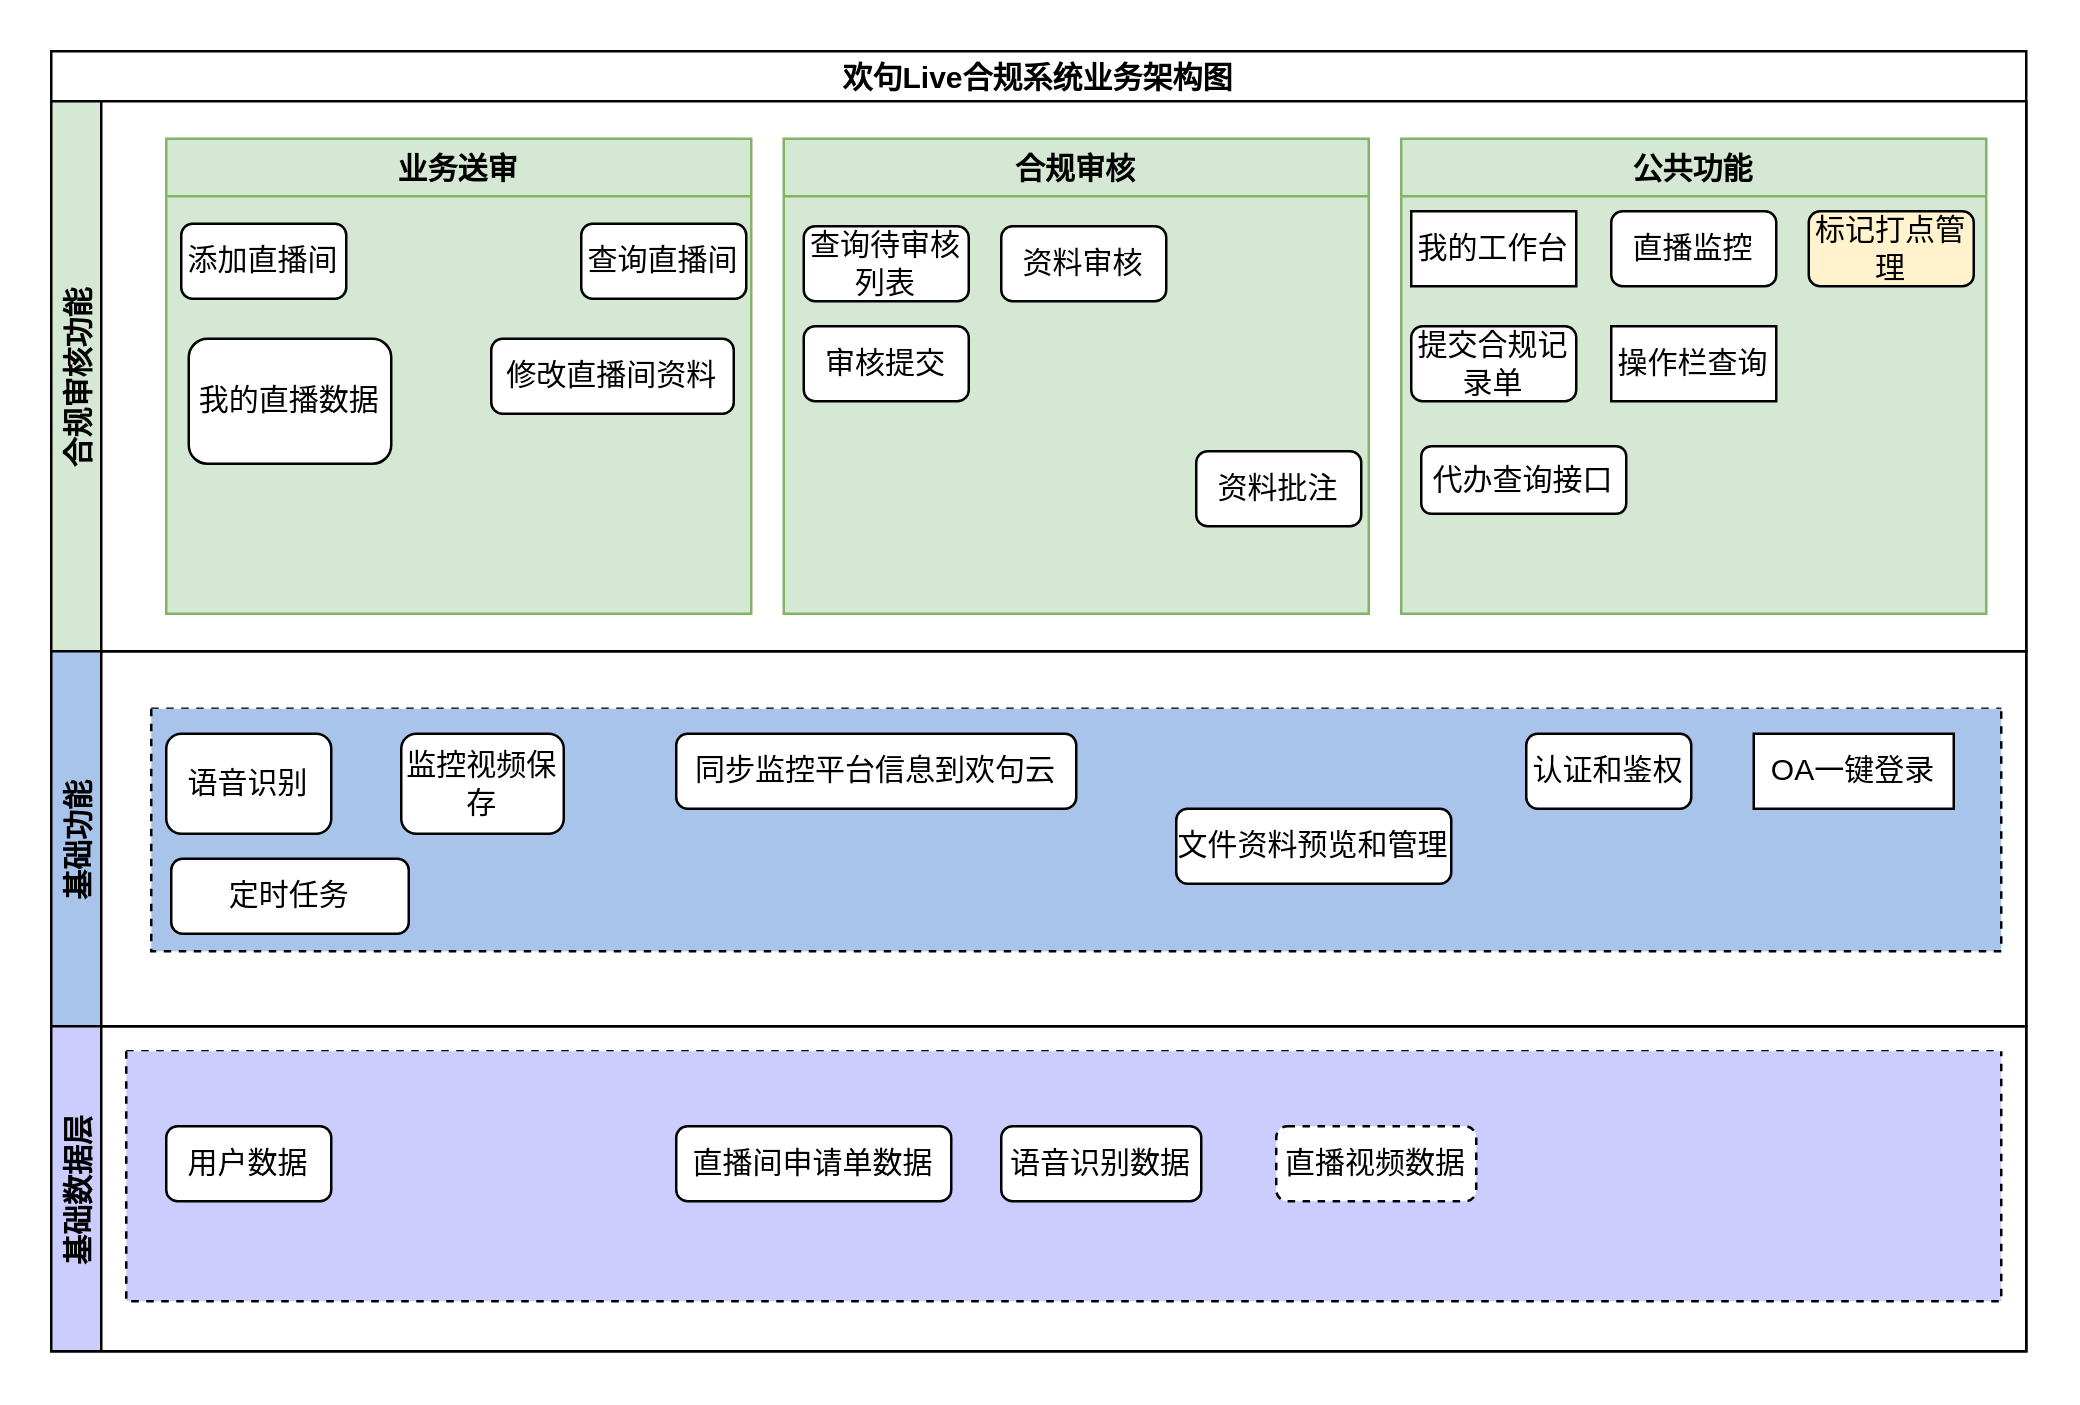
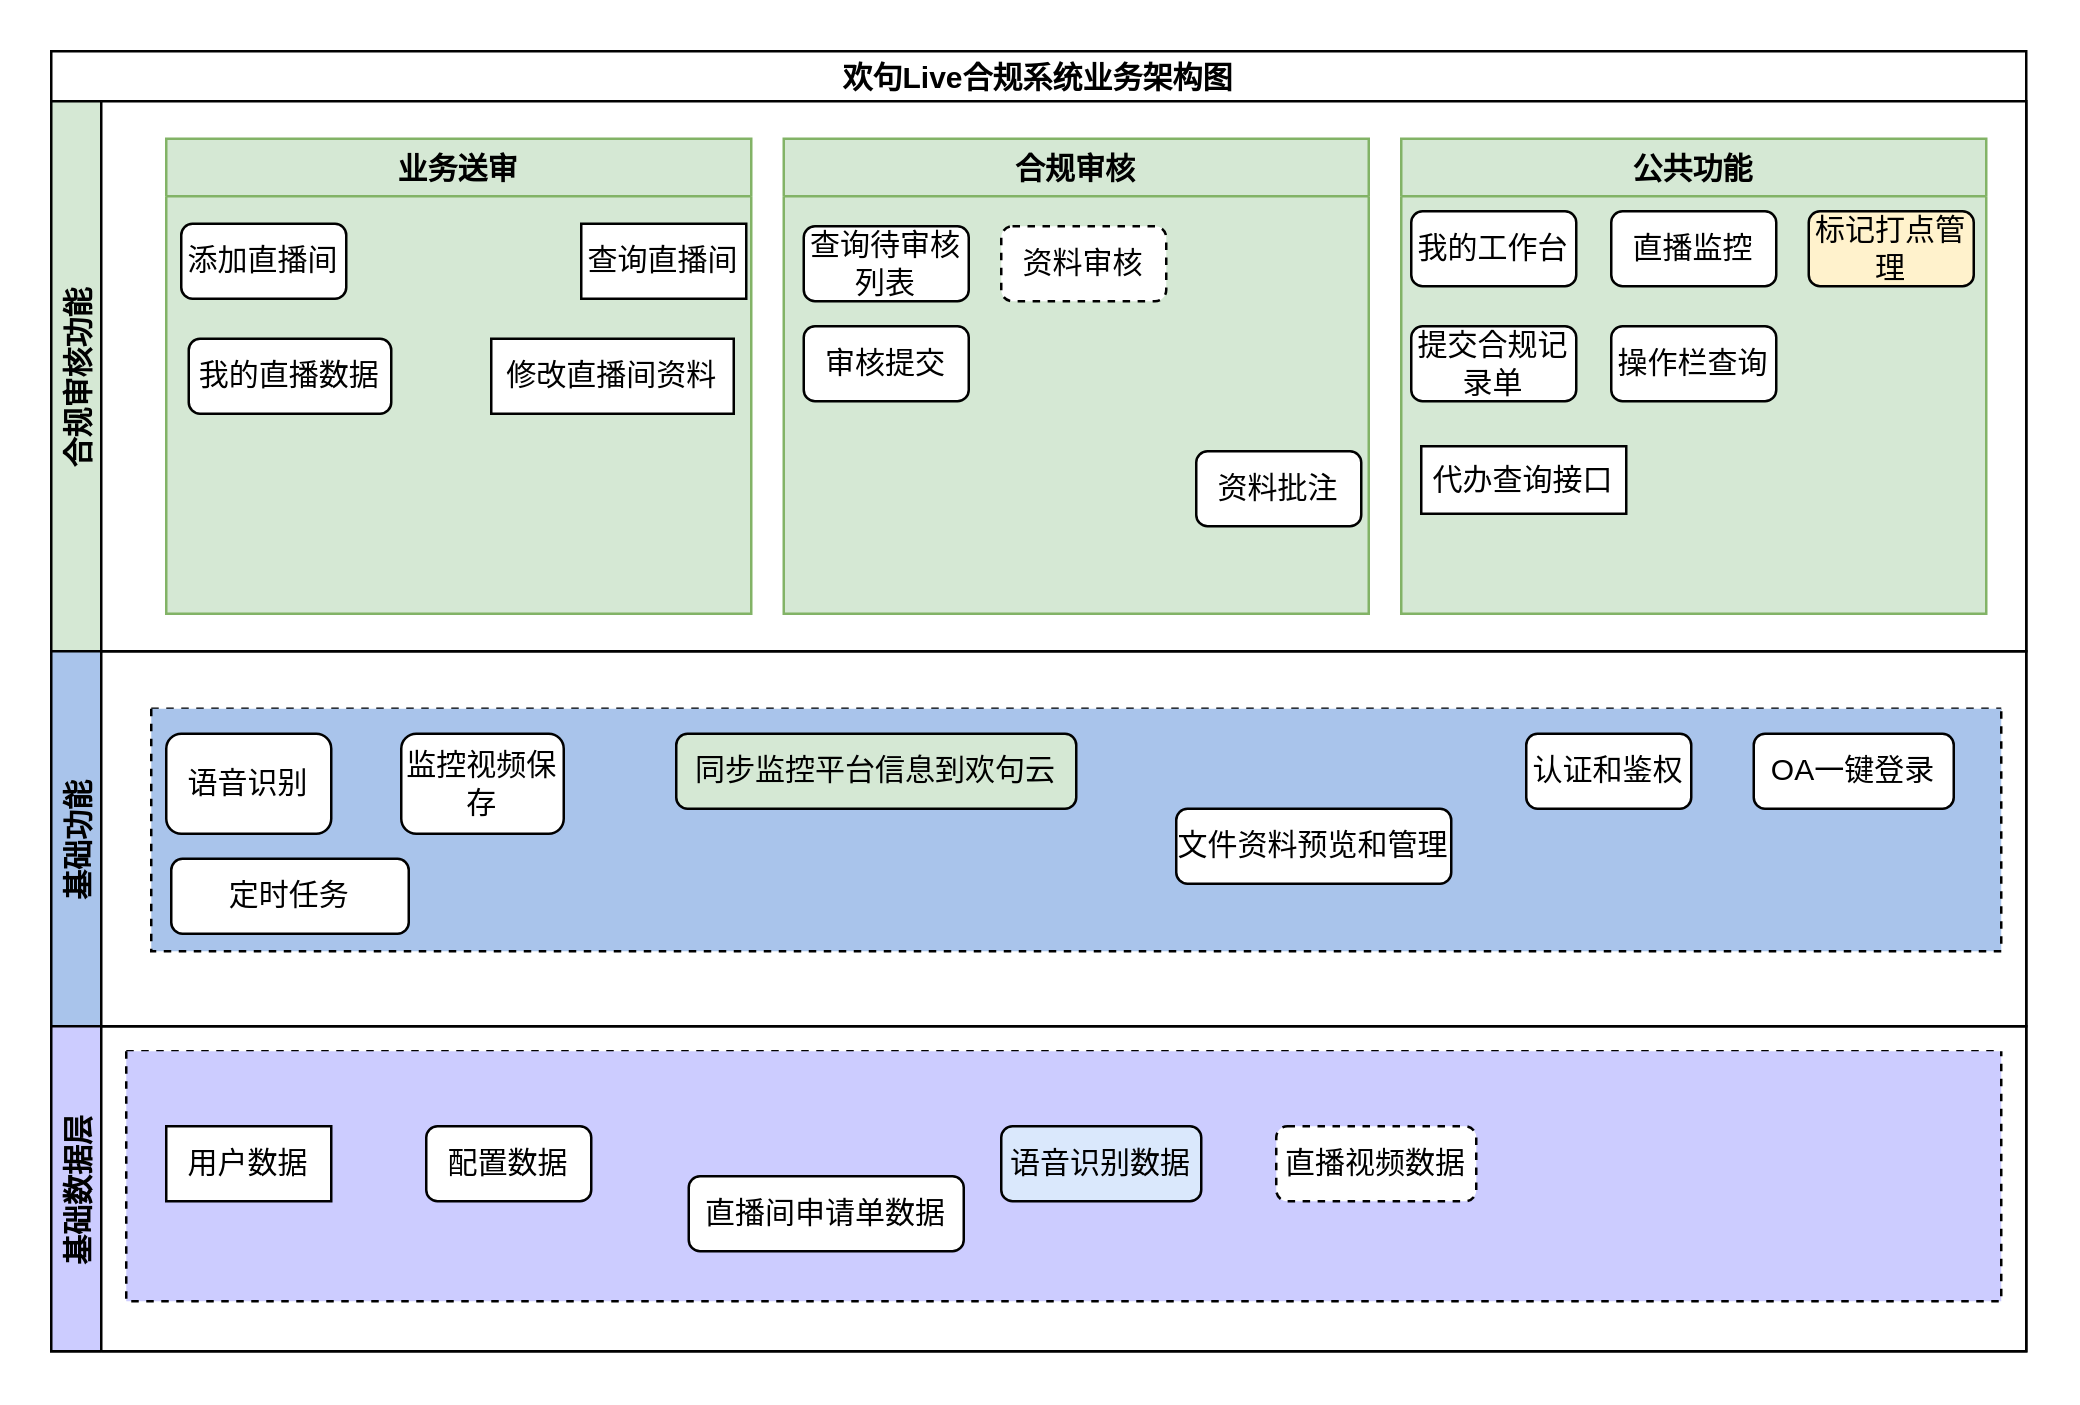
  <mxCell id="0" />
  <mxCell id="1" parent="0" />
  <mxCell id="2" value="欢句Live合规系统业务架构图" style="swimlane;childLayout=stackLayout;resizeParent=1;resizeParentMax=0;horizontal=1;startSize=20;horizontalStack=0;" parent="1" vertex="1"><mxGeometry x="20" y="20" width="790" height="520" as="geometry" /></mxCell>
  <mxCell id="3" value="合规审核功能" style="swimlane;startSize=20;horizontal=0;fillColor=#D5E8D4;swimlaneFillColor=default;" parent="2" vertex="1"><mxGeometry y="20" width="790" height="220" as="geometry" /></mxCell>
  <mxCell id="4" value="业务送审" style="swimlane;fillColor=#d5e8d4;strokeColor=#82b366;swimlaneFillColor=#D5E8D4;" parent="3" vertex="1"><mxGeometry x="46" y="15" width="234" height="190" as="geometry" /></mxCell>
  <mxCell id="5" value="添加直播间" style="rounded=1;whiteSpace=wrap;html=1;" parent="4" vertex="1"><mxGeometry x="6" y="34" width="66" height="30" as="geometry" /></mxCell>
- <mxCell id="6" value="查询直播间" style="rounded=1;whiteSpace=wrap;html=1;" parent="4" vertex="1"><mxGeometry x="166" y="34" width="66" height="30" as="geometry" /></mxCell>
- <mxCell id="7" value="我的直播数据" style="rounded=1;whiteSpace=wrap;html=1;" parent="4" vertex="1"><mxGeometry x="9" y="80" width="81" height="50" as="geometry" /></mxCell>
- <mxCell id="8" value="修改直播间资料" style="rounded=1;whiteSpace=wrap;html=1;" parent="4" vertex="1"><mxGeometry x="130" y="80" width="97" height="30" as="geometry" /></mxCell>
+ <mxCell id="6" value="查询直播间" style="whiteSpace=wrap;html=1;rounded=0;" parent="4" vertex="1"><mxGeometry x="166" y="34" width="66" height="30" as="geometry" /></mxCell>
+ <mxCell id="7" value="我的直播数据" style="rounded=1;whiteSpace=wrap;html=1;" parent="4" vertex="1"><mxGeometry x="9" y="80" width="81" height="30" as="geometry" /></mxCell>
+ <mxCell id="8" value="修改直播间资料" style="whiteSpace=wrap;html=1;rounded=0;" parent="4" vertex="1"><mxGeometry x="130" y="80" width="97" height="30" as="geometry" /></mxCell>
  <mxCell id="9" value="合规审核" style="swimlane;fillColor=#d5e8d4;strokeColor=#82b366;swimlaneFillColor=#D5E8D4;" parent="3" vertex="1"><mxGeometry x="293" y="15" width="234" height="190" as="geometry" /></mxCell>
  <mxCell id="10" value="查询待审核列表" style="rounded=1;whiteSpace=wrap;html=1;" parent="9" vertex="1"><mxGeometry x="8" y="35" width="66" height="30" as="geometry" /></mxCell>
- <mxCell id="11" value="资料审核" style="rounded=1;whiteSpace=wrap;html=1;" parent="9" vertex="1"><mxGeometry x="87" y="35" width="66" height="30" as="geometry" /></mxCell>
+ <mxCell id="11" value="资料审核" style="rounded=1;whiteSpace=wrap;html=1;dashed=1;" parent="9" vertex="1"><mxGeometry x="87" y="35" width="66" height="30" as="geometry" /></mxCell>
  <mxCell id="12" value="资料批注" style="rounded=1;whiteSpace=wrap;html=1;" parent="9" vertex="1"><mxGeometry x="165" y="125" width="66" height="30" as="geometry" /></mxCell>
  <mxCell id="13" value="审核提交" style="rounded=1;whiteSpace=wrap;html=1;" parent="9" vertex="1"><mxGeometry x="8" y="75" width="66" height="30" as="geometry" /></mxCell>
  <mxCell id="14" value="公共功能" style="swimlane;fillColor=#d5e8d4;strokeColor=#82b366;swimlaneFillColor=#D5E8D4;" parent="3" vertex="1"><mxGeometry x="540" y="15" width="234" height="190" as="geometry" /></mxCell>
- <mxCell id="15" value="我的工作台" style="whiteSpace=wrap;html=1;rounded=0;" parent="14" vertex="1"><mxGeometry x="4" y="29" width="66" height="30" as="geometry" /></mxCell>
+ <mxCell id="15" value="我的工作台" style="rounded=1;whiteSpace=wrap;html=1;" parent="14" vertex="1"><mxGeometry x="4" y="29" width="66" height="30" as="geometry" /></mxCell>
  <mxCell id="16" value="直播监控" style="rounded=1;whiteSpace=wrap;html=1;" parent="14" vertex="1"><mxGeometry x="84" y="29" width="66" height="30" as="geometry" /></mxCell>
  <mxCell id="17" value="标记打点管理" style="rounded=1;whiteSpace=wrap;html=1;fillColor=#fff2cc;" parent="14" vertex="1"><mxGeometry x="163" y="29" width="66" height="30" as="geometry" /></mxCell>
  <mxCell id="18" value="提交合规记录单" style="rounded=1;whiteSpace=wrap;html=1;" parent="14" vertex="1"><mxGeometry x="4" y="75" width="66" height="30" as="geometry" /></mxCell>
- <mxCell id="19" value="操作栏查询" style="whiteSpace=wrap;html=1;rounded=0;" parent="14" vertex="1"><mxGeometry x="84" y="75" width="66" height="30" as="geometry" /></mxCell>
- <mxCell id="20" value="代办查询接口" style="rounded=1;whiteSpace=wrap;html=1;" parent="14" vertex="1"><mxGeometry x="8" y="123" width="82" height="27" as="geometry" /></mxCell>
+ <mxCell id="19" value="操作栏查询" style="rounded=1;whiteSpace=wrap;html=1;" parent="14" vertex="1"><mxGeometry x="84" y="75" width="66" height="30" as="geometry" /></mxCell>
+ <mxCell id="20" value="代办查询接口" style="whiteSpace=wrap;html=1;rounded=0;" parent="14" vertex="1"><mxGeometry x="8" y="123" width="82" height="27" as="geometry" /></mxCell>
  <mxCell id="21" value="基础功能" style="swimlane;startSize=20;horizontal=0;fillColor=#A9C4EB;" parent="2" vertex="1"><mxGeometry y="240" width="790" height="150" as="geometry" /></mxCell>
  <mxCell id="22" value="" style="swimlane;startSize=0;swimlaneFillColor=#A9C4EB;dashed=1;" vertex="1" parent="21"><mxGeometry x="40" y="23" width="740" height="97" as="geometry" /></mxCell>
  <mxCell id="23" value="语音识别" style="rounded=1;whiteSpace=wrap;html=1;" parent="21" vertex="1"><mxGeometry x="46" y="33" width="66" height="40" as="geometry" /></mxCell>
  <mxCell id="24" value="监控视频保存" style="rounded=1;whiteSpace=wrap;html=1;" parent="21" vertex="1"><mxGeometry x="140" y="33" width="65" height="40" as="geometry" /></mxCell>
- <mxCell id="25" value="同步监控平台信息到欢句云" style="rounded=1;whiteSpace=wrap;html=1;" parent="21" vertex="1"><mxGeometry x="250" y="33" width="160" height="30" as="geometry" /></mxCell>
+ <mxCell id="25" value="同步监控平台信息到欢句云" style="rounded=1;whiteSpace=wrap;html=1;fillColor=#d5e8d4;" parent="21" vertex="1"><mxGeometry x="250" y="33" width="160" height="30" as="geometry" /></mxCell>
  <mxCell id="26" value="文件资料预览和管理" style="rounded=1;whiteSpace=wrap;html=1;" parent="21" vertex="1"><mxGeometry x="450" y="63" width="110" height="30" as="geometry" /></mxCell>
  <mxCell id="27" value="认证和鉴权" style="rounded=1;whiteSpace=wrap;html=1;" parent="21" vertex="1"><mxGeometry x="590" y="33" width="66" height="30" as="geometry" /></mxCell>
- <mxCell id="28" value="OA一键登录" style="whiteSpace=wrap;html=1;rounded=0;" parent="21" vertex="1"><mxGeometry x="681" y="33" width="80" height="30" as="geometry" /></mxCell>
+ <mxCell id="28" value="OA一键登录" style="rounded=1;whiteSpace=wrap;html=1;" parent="21" vertex="1"><mxGeometry x="681" y="33" width="80" height="30" as="geometry" /></mxCell>
  <mxCell id="29" value="定时任务" style="rounded=1;whiteSpace=wrap;html=1;" parent="21" vertex="1"><mxGeometry x="48" y="83" width="95" height="30" as="geometry" /></mxCell>
  <mxCell id="30" style="edgeStyle=orthogonalEdgeStyle;rounded=0;orthogonalLoop=1;jettySize=auto;html=1;exitX=0.5;exitY=1;exitDx=0;exitDy=0;" edge="1" parent="21"><mxGeometry relative="1" as="geometry"><mxPoint x="738" y="63" as="sourcePoint" /><mxPoint x="738" y="63" as="targetPoint" /></mxGeometry></mxCell>
  <mxCell id="31" value="基础数据层" style="swimlane;startSize=20;horizontal=0;fillColor=#CCCCFF;" parent="2" vertex="1"><mxGeometry y="390" width="790" height="130" as="geometry" /></mxCell>
  <mxCell id="32" value="" style="swimlane;startSize=0;dashed=1;fillColor=#CCCCFF;gradientColor=none;swimlaneFillColor=#CCCCFF;" vertex="1" parent="31"><mxGeometry x="30" y="10" width="750" height="100" as="geometry" /></mxCell>
- <mxCell id="33" value="用户数据" style="rounded=1;whiteSpace=wrap;html=1;" parent="31" vertex="1"><mxGeometry x="46" y="40" width="66" height="30" as="geometry" /></mxCell>
- <mxCell id="35" value="直播间申请单数据" style="rounded=1;whiteSpace=wrap;html=1;" parent="31" vertex="1"><mxGeometry x="250" y="40" width="110" height="30" as="geometry" /></mxCell>
- <mxCell id="36" value="语音识别数据" style="rounded=1;whiteSpace=wrap;html=1;" parent="31" vertex="1"><mxGeometry x="380" y="40" width="80" height="30" as="geometry" /></mxCell>
+ <mxCell id="33" value="用户数据" style="whiteSpace=wrap;html=1;rounded=0;" parent="31" vertex="1"><mxGeometry x="46" y="40" width="66" height="30" as="geometry" /></mxCell>
+ <mxCell id="34" value="配置数据" style="rounded=1;whiteSpace=wrap;html=1;" parent="31" vertex="1"><mxGeometry x="150" y="40" width="66" height="30" as="geometry" /></mxCell>
+ <mxCell id="35" value="直播间申请单数据" style="rounded=1;whiteSpace=wrap;html=1;" parent="31" vertex="1"><mxGeometry x="255" y="60" width="110" height="30" as="geometry" /></mxCell>
+ <mxCell id="36" value="语音识别数据" style="rounded=1;whiteSpace=wrap;html=1;fillColor=#dae8fc;" parent="31" vertex="1"><mxGeometry x="380" y="40" width="80" height="30" as="geometry" /></mxCell>
  <mxCell id="37" value="直播视频数据" style="rounded=1;whiteSpace=wrap;html=1;dashed=1;" parent="31" vertex="1"><mxGeometry x="490" y="40" width="80" height="30" as="geometry" /></mxCell>
